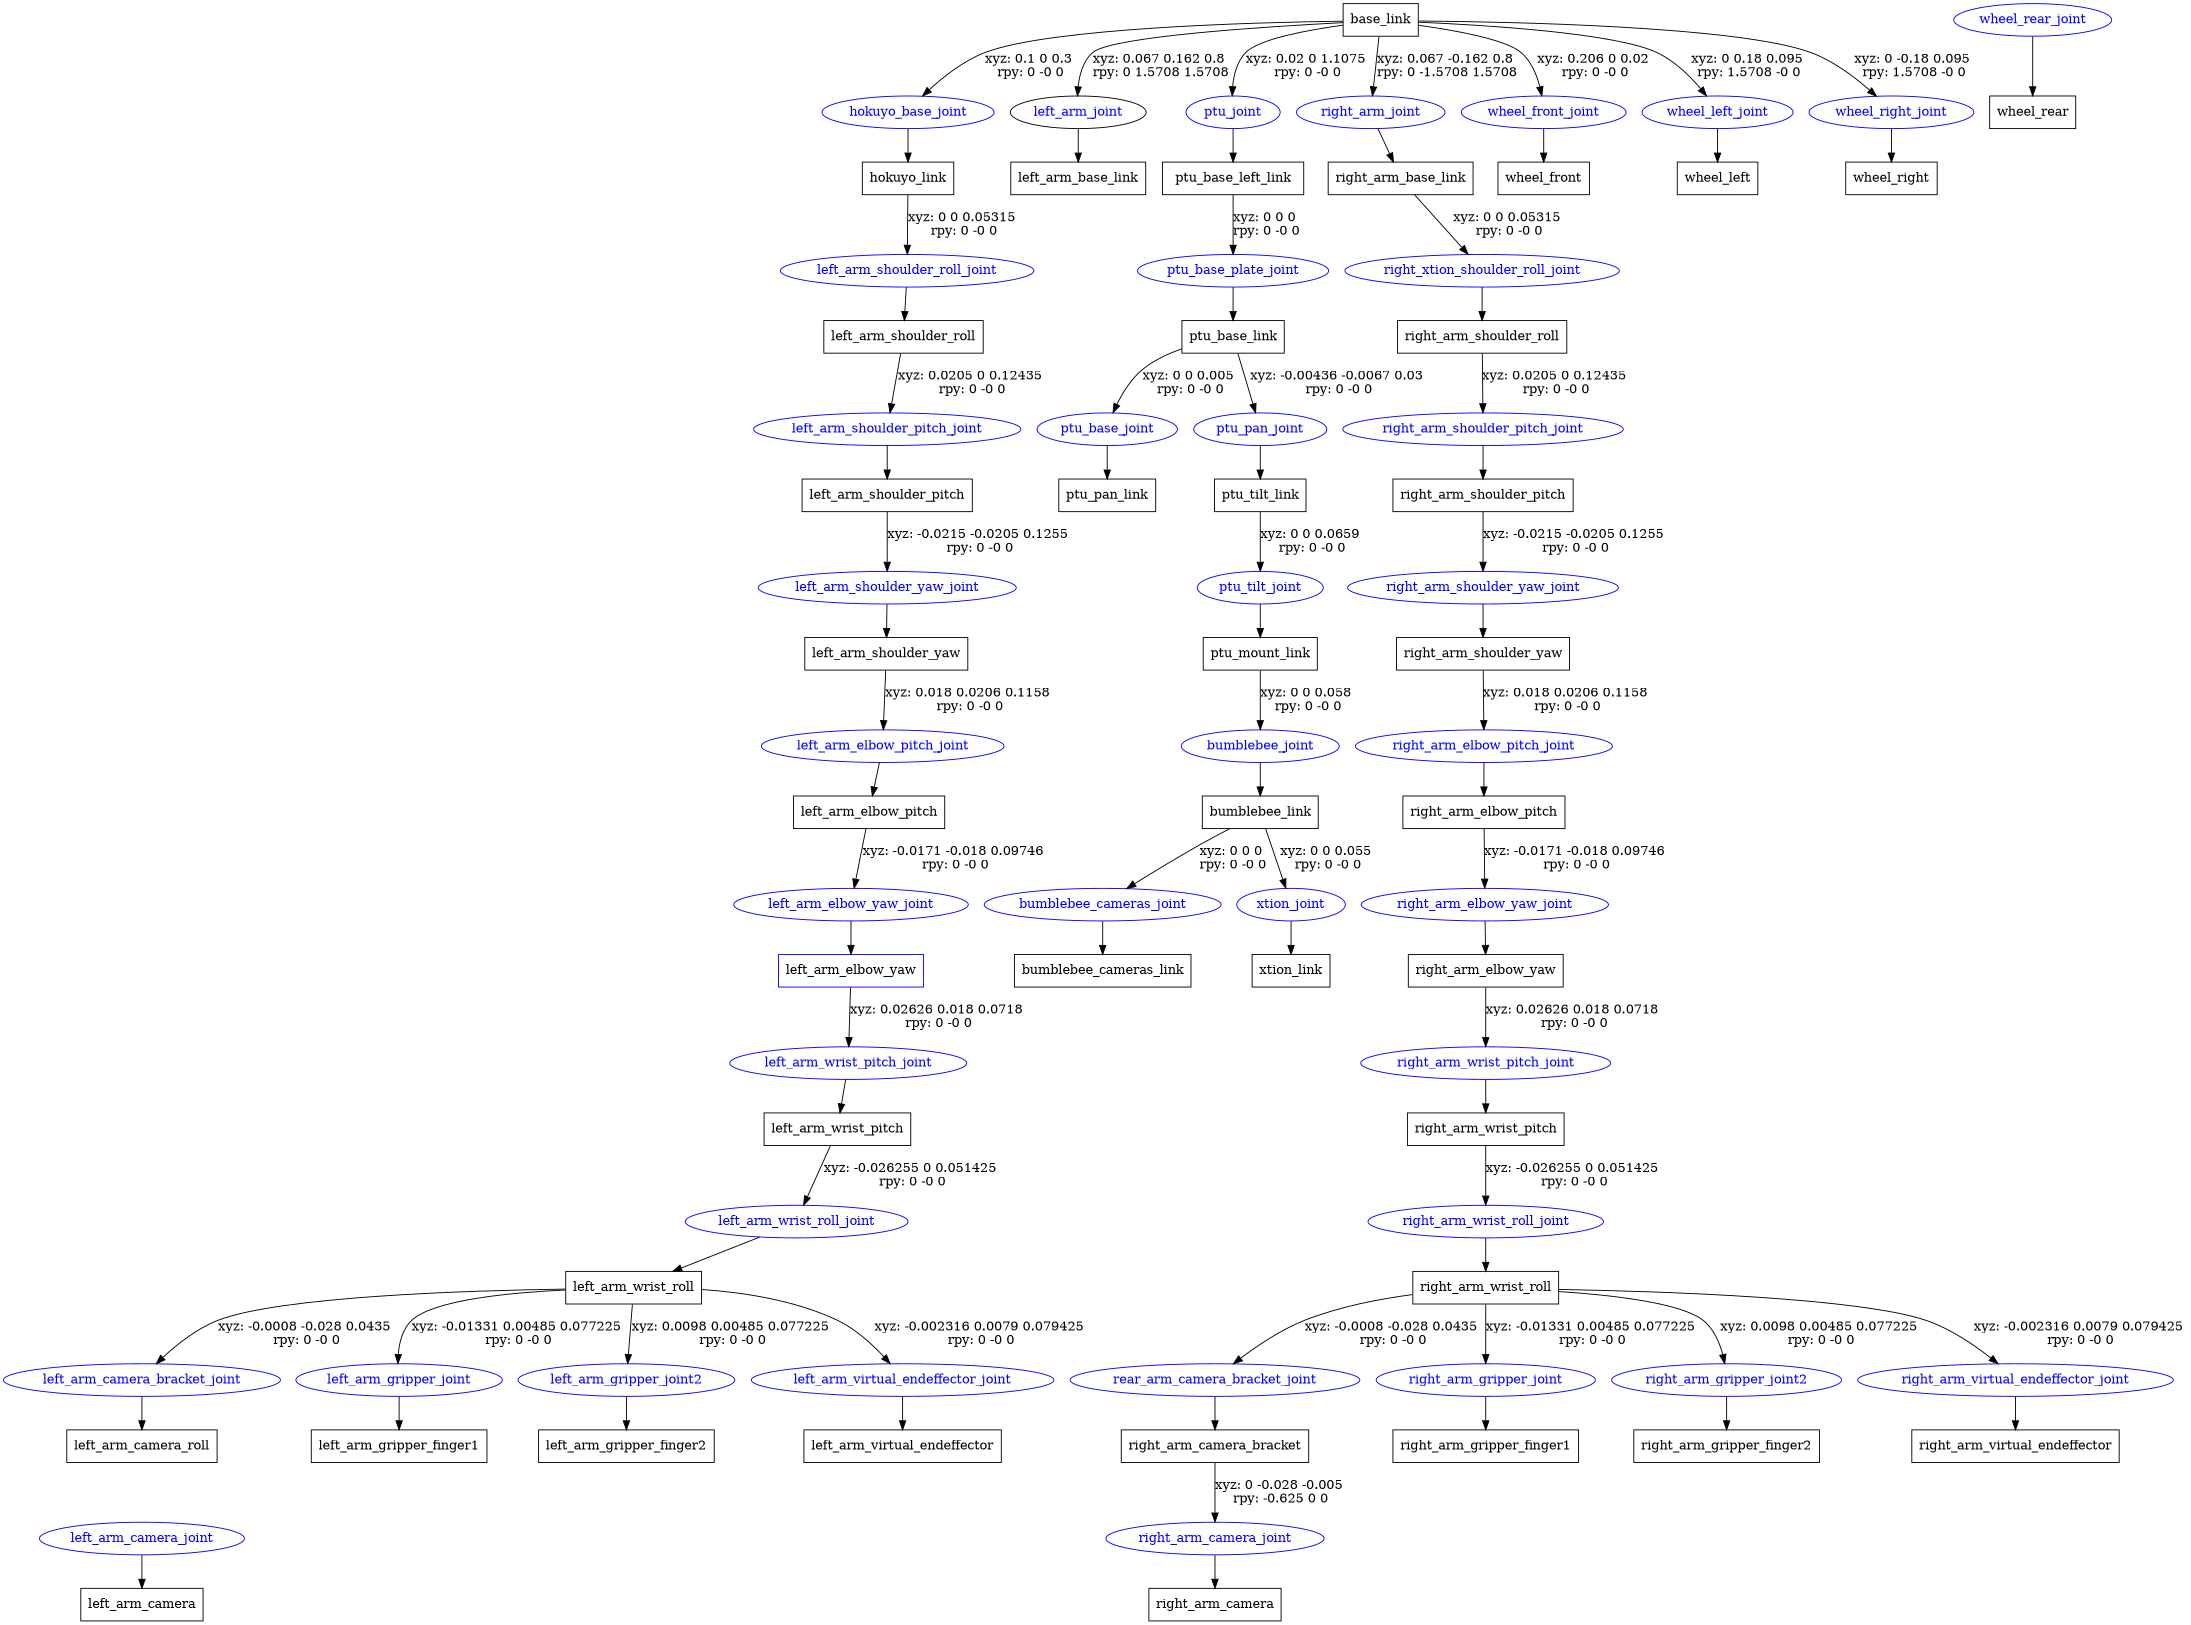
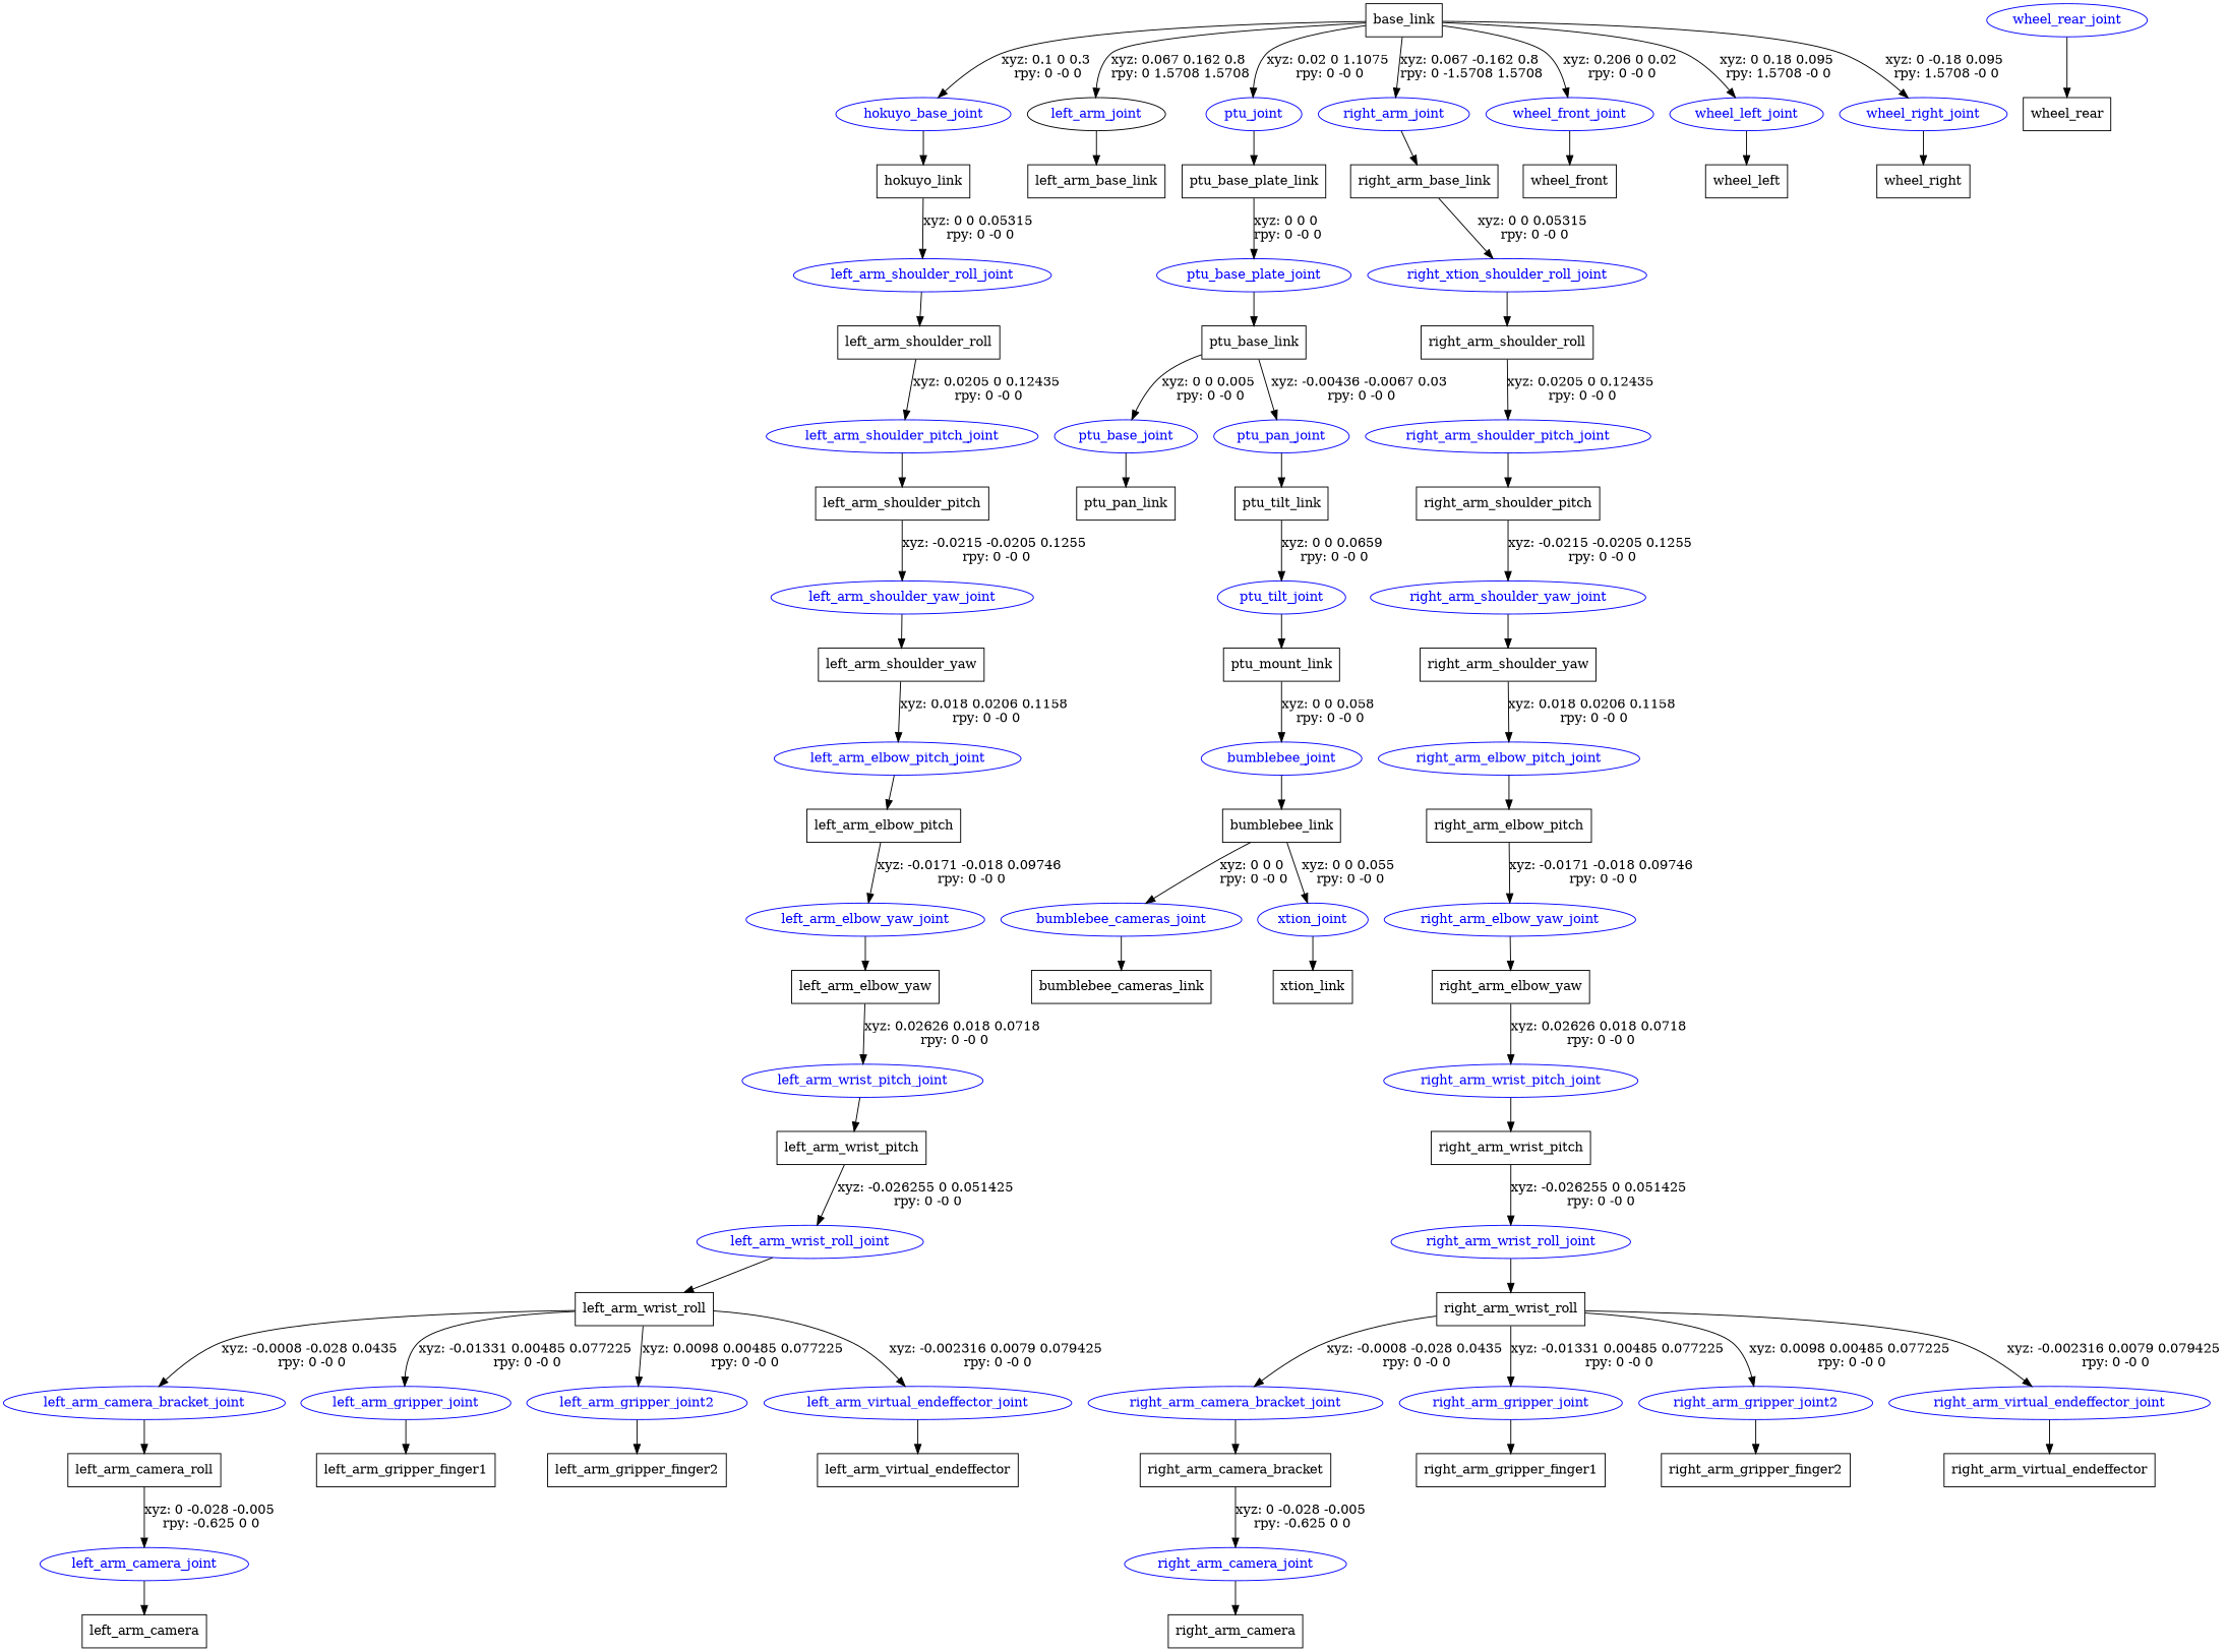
  digraph {
    node [shape=box]
    n1 [label=base_link]
    hokuyo_base_joint [color=blue fontcolor=blue shape=ellipse]
    left_arm_joint [color=black fontcolor=blue shape=ellipse]
    ptu_joint [color=blue fontcolor=blue shape=ellipse]
    right_arm_joint [color=blue fontcolor=blue shape=ellipse]
    wheel_front_joint [color=blue fontcolor=blue shape=ellipse]
    wheel_left_joint [color=blue fontcolor=blue shape=ellipse]
    wheel_right_joint [color=blue fontcolor=blue shape=ellipse]
    n9 [label=hokuyo_link]
    n10 [label=left_arm_base_link]
-   n11 [label=ptu_base_left_link]
+   n11 [label=ptu_base_plate_link]
    n12 [label=right_arm_base_link]
    n13 [label=wheel_front]
    n14 [label=wheel_left]
    wheel_rear_joint [color=blue fontcolor=blue shape=ellipse]
    n16 [label=wheel_rear]
    n17 [label=wheel_right]
    left_arm_shoulder_roll_joint [color=blue fontcolor=blue shape=ellipse]
    n19 [label=left_arm_shoulder_roll]
    left_arm_shoulder_pitch_joint [color=blue fontcolor=blue shape=ellipse]
    n21 [label=left_arm_shoulder_pitch]
    left_arm_shoulder_yaw_joint [color=blue fontcolor=blue shape=ellipse]
    n23 [label=left_arm_shoulder_yaw]
    left_arm_elbow_pitch_joint [color=blue fontcolor=blue shape=ellipse]
    n25 [label=left_arm_elbow_pitch]
    left_arm_elbow_yaw_joint [color=blue fontcolor=blue shape=ellipse]
-   n27 [label=left_arm_elbow_yaw color=blue]
+   n27 [label=left_arm_elbow_yaw]
    left_arm_wrist_pitch_joint [color=blue fontcolor=blue shape=ellipse]
    n29 [label=left_arm_wrist_pitch]
    left_arm_wrist_roll_joint [color=blue fontcolor=blue shape=ellipse]
    n31 [label=left_arm_wrist_roll]
    left_arm_camera_bracket_joint [color=blue fontcolor=blue shape=ellipse]
    left_arm_gripper_joint [color=blue fontcolor=blue shape=ellipse]
    left_arm_gripper_joint2 [color=blue fontcolor=blue shape=ellipse]
    left_arm_virtual_endeffector_joint [color=blue fontcolor=blue shape=ellipse]
    n36 [label=left_arm_camera_roll]
    n37 [label=left_arm_gripper_finger1]
    n38 [label=left_arm_gripper_finger2]
    n39 [label=left_arm_virtual_endeffector]
    left_arm_camera_joint [color=blue fontcolor=blue shape=ellipse]
    n41 [label=left_arm_camera]
    ptu_base_plate_joint [color=blue fontcolor=blue shape=ellipse]
    n43 [label=ptu_base_link]
    ptu_base_joint [color=blue fontcolor=blue shape=ellipse]
    ptu_pan_joint [color=blue fontcolor=blue shape=ellipse]
    n46 [label=ptu_pan_link]
    n47 [label=ptu_tilt_link]
    ptu_tilt_joint [color=blue fontcolor=blue shape=ellipse]
    n49 [label=ptu_mount_link]
    bumblebee_joint [color=blue fontcolor=blue shape=ellipse]
    n51 [label=bumblebee_link]
    bumblebee_cameras_joint [color=blue fontcolor=blue shape=ellipse]
    xtion_joint [color=blue fontcolor=blue shape=ellipse]
    n54 [label=bumblebee_cameras_link]
    n55 [label=xtion_link]
    n56 [color=blue fontcolor=blue label=right_xtion_shoulder_roll_joint shape=ellipse]
    n57 [label=right_arm_shoulder_roll]
    right_arm_shoulder_pitch_joint [color=blue fontcolor=blue shape=ellipse]
    n59 [label=right_arm_shoulder_pitch]
    right_arm_shoulder_yaw_joint [color=blue fontcolor=blue shape=ellipse]
    n61 [label=right_arm_shoulder_yaw]
    right_arm_elbow_pitch_joint [color=blue fontcolor=blue shape=ellipse]
    n63 [label=right_arm_elbow_pitch]
    right_arm_elbow_yaw_joint [color=blue fontcolor=blue shape=ellipse]
    n65 [label=right_arm_elbow_yaw]
    right_arm_wrist_pitch_joint [color=blue fontcolor=blue shape=ellipse]
    n67 [label=right_arm_wrist_pitch]
    right_arm_wrist_roll_joint [color=blue fontcolor=blue shape=ellipse]
    n69 [label=right_arm_wrist_roll]
-   right_arm_camera_bracket_joint [color=blue fontcolor=blue shape=ellipse label=rear_arm_camera_bracket_joint]
+   right_arm_camera_bracket_joint [color=blue fontcolor=blue shape=ellipse]
    right_arm_gripper_joint [color=blue fontcolor=blue shape=ellipse]
    right_arm_gripper_joint2 [color=blue fontcolor=blue shape=ellipse]
    right_arm_virtual_endeffector_joint [color=blue fontcolor=blue shape=ellipse]
    n74 [label=right_arm_camera_bracket]
    n75 [label=right_arm_gripper_finger1]
    n76 [label=right_arm_gripper_finger2]
    n77 [label=right_arm_virtual_endeffector]
    right_arm_camera_joint [color=blue fontcolor=blue shape=ellipse]
    n79 [label=right_arm_camera]
    n1 -> hokuyo_base_joint [label="xyz: 0.1 0 0.3 \nrpy: 0 -0 0"]
    n1 -> left_arm_joint [label="xyz: 0.067 0.162 0.8 \nrpy: 0 1.5708 1.5708"]
    n1 -> ptu_joint [label="xyz: 0.02 0 1.1075 \nrpy: 0 -0 0"]
    n1 -> right_arm_joint [label="xyz: 0.067 -0.162 0.8 \nrpy: 0 -1.5708 1.5708"]
    n1 -> wheel_front_joint [label="xyz: 0.206 0 0.02 \nrpy: 0 -0 0"]
    n1 -> wheel_left_joint [label="xyz: 0 0.18 0.095 \nrpy: 1.5708 -0 0"]
    n1 -> wheel_right_joint [label="xyz: 0 -0.18 0.095 \nrpy: 1.5708 -0 0"]
    hokuyo_base_joint -> n9
    left_arm_joint -> n10
    ptu_joint -> n11
    right_arm_joint -> n12
    wheel_front_joint -> n13
    wheel_left_joint -> n14
    wheel_right_joint -> n17
    n9 -> left_arm_shoulder_roll_joint [label="xyz: 0 0 0.05315 \nrpy: 0 -0 0"]
    n11 -> ptu_base_plate_joint [label="xyz: 0 0 0 \nrpy: 0 -0 0"]
    n12 -> n56 [label="xyz: 0 0 0.05315 \nrpy: 0 -0 0"]
    wheel_rear_joint -> n16
    left_arm_shoulder_roll_joint -> n19
    n19 -> left_arm_shoulder_pitch_joint [label="xyz: 0.0205 0 0.12435 \nrpy: 0 -0 0"]
    left_arm_shoulder_pitch_joint -> n21
    n21 -> left_arm_shoulder_yaw_joint [label="xyz: -0.0215 -0.0205 0.1255 \nrpy: 0 -0 0"]
    left_arm_shoulder_yaw_joint -> n23
    n23 -> left_arm_elbow_pitch_joint [label="xyz: 0.018 0.0206 0.1158 \nrpy: 0 -0 0"]
    left_arm_elbow_pitch_joint -> n25
    n25 -> left_arm_elbow_yaw_joint [label="xyz: -0.0171 -0.018 0.09746 \nrpy: 0 -0 0"]
    left_arm_elbow_yaw_joint -> n27
    n27 -> left_arm_wrist_pitch_joint [label="xyz: 0.02626 0.018 0.0718 \nrpy: 0 -0 0"]
    left_arm_wrist_pitch_joint -> n29
    n29 -> left_arm_wrist_roll_joint [label="xyz: -0.026255 0 0.051425 \nrpy: 0 -0 0"]
    left_arm_wrist_roll_joint -> n31
    n31 -> left_arm_camera_bracket_joint [label="xyz: -0.0008 -0.028 0.0435 \nrpy: 0 -0 0"]
    n31 -> left_arm_gripper_joint [label="xyz: -0.01331 0.00485 0.077225 \nrpy: 0 -0 0"]
    n31 -> left_arm_gripper_joint2 [label="xyz: 0.0098 0.00485 0.077225 \nrpy: 0 -0 0"]
    n31 -> left_arm_virtual_endeffector_joint [label="xyz: -0.002316 0.0079 0.079425 \nrpy: 0 -0 0"]
    left_arm_camera_bracket_joint -> n36
    left_arm_gripper_joint -> n37
    left_arm_gripper_joint2 -> n38
    left_arm_virtual_endeffector_joint -> n39
+   n36 -> left_arm_camera_joint [label="xyz: 0 -0.028 -0.005 \nrpy: -0.625 0 0"]
    left_arm_camera_joint -> n41
    ptu_base_plate_joint -> n43
    n43 -> ptu_base_joint [label="xyz: 0 0 0.005 \nrpy: 0 -0 0"]
    n43 -> ptu_pan_joint [label="xyz: -0.00436 -0.0067 0.03 \nrpy: 0 -0 0"]
    ptu_base_joint -> n46
    ptu_pan_joint -> n47
    n47 -> ptu_tilt_joint [label="xyz: 0 0 0.0659 \nrpy: 0 -0 0"]
    ptu_tilt_joint -> n49
    n49 -> bumblebee_joint [label="xyz: 0 0 0.058 \nrpy: 0 -0 0"]
    bumblebee_joint -> n51
    n51 -> bumblebee_cameras_joint [label="xyz: 0 0 0 \nrpy: 0 -0 0"]
    n51 -> xtion_joint [label="xyz: 0 0 0.055 \nrpy: 0 -0 0"]
    bumblebee_cameras_joint -> n54
    xtion_joint -> n55
    n56 -> n57
    n57 -> right_arm_shoulder_pitch_joint [label="xyz: 0.0205 0 0.12435 \nrpy: 0 -0 0"]
    right_arm_shoulder_pitch_joint -> n59
    n59 -> right_arm_shoulder_yaw_joint [label="xyz: -0.0215 -0.0205 0.1255 \nrpy: 0 -0 0"]
    right_arm_shoulder_yaw_joint -> n61
    n61 -> right_arm_elbow_pitch_joint [label="xyz: 0.018 0.0206 0.1158 \nrpy: 0 -0 0"]
    right_arm_elbow_pitch_joint -> n63
    n63 -> right_arm_elbow_yaw_joint [label="xyz: -0.0171 -0.018 0.09746 \nrpy: 0 -0 0"]
    right_arm_elbow_yaw_joint -> n65
    n65 -> right_arm_wrist_pitch_joint [label="xyz: 0.02626 0.018 0.0718 \nrpy: 0 -0 0"]
    right_arm_wrist_pitch_joint -> n67
    n67 -> right_arm_wrist_roll_joint [label="xyz: -0.026255 0 0.051425 \nrpy: 0 -0 0"]
    right_arm_wrist_roll_joint -> n69
    n69 -> right_arm_camera_bracket_joint [label="xyz: -0.0008 -0.028 0.0435 \nrpy: 0 -0 0"]
    n69 -> right_arm_gripper_joint [label="xyz: -0.01331 0.00485 0.077225 \nrpy: 0 -0 0"]
    n69 -> right_arm_gripper_joint2 [label="xyz: 0.0098 0.00485 0.077225 \nrpy: 0 -0 0"]
    n69 -> right_arm_virtual_endeffector_joint [label="xyz: -0.002316 0.0079 0.079425 \nrpy: 0 -0 0"]
    right_arm_camera_bracket_joint -> n74
    right_arm_gripper_joint -> n75
    right_arm_gripper_joint2 -> n76
    right_arm_virtual_endeffector_joint -> n77
    n74 -> right_arm_camera_joint [label="xyz: 0 -0.028 -0.005 \nrpy: -0.625 0 0"]
    right_arm_camera_joint -> n79
  }
